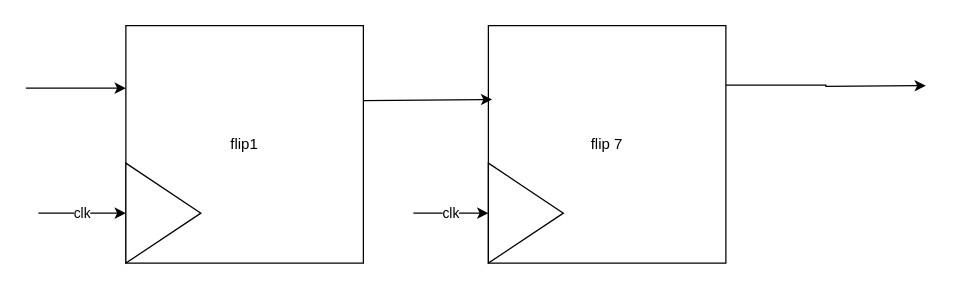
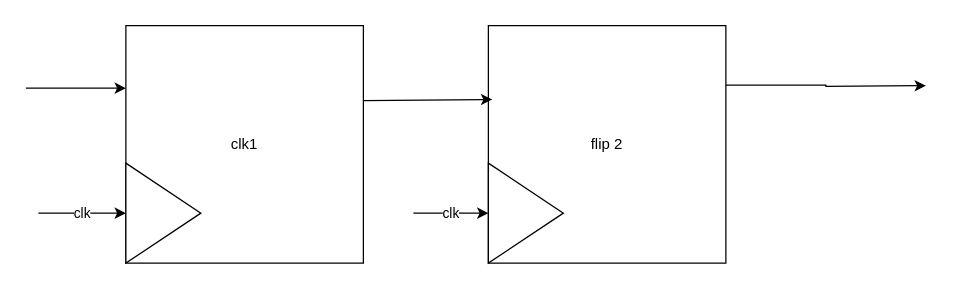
  <mxCell id="0" />
  <mxCell id="1" parent="0" />
- <mxCell id="2" value="flip1" style="whiteSpace=wrap;html=1;aspect=fixed;" parent="1" vertex="1"><mxGeometry x="100" y="20" width="190" height="190" as="geometry" /></mxCell>
+ <mxCell id="2" value="clk1" style="whiteSpace=wrap;html=1;aspect=fixed;" parent="1" vertex="1"><mxGeometry x="100" y="20" width="190" height="190" as="geometry" /></mxCell>
  <mxCell id="3" value="" style="triangle;whiteSpace=wrap;html=1;" parent="1" vertex="1"><mxGeometry x="100" y="130" width="60" height="80" as="geometry" /></mxCell>
  <mxCell id="4" style="edgeStyle=orthogonalEdgeStyle;rounded=0;orthogonalLoop=1;jettySize=auto;html=1;exitX=1;exitY=0.25;exitDx=0;exitDy=0;" parent="1" source="5" edge="1"><mxGeometry relative="1" as="geometry"><mxPoint x="740" y="68" as="targetPoint" /></mxGeometry></mxCell>
- <mxCell id="5" value="flip 7" style="whiteSpace=wrap;html=1;aspect=fixed;" parent="1" vertex="1"><mxGeometry x="390" y="20" width="190" height="190" as="geometry" /></mxCell>
+ <mxCell id="5" value="flip 2" style="whiteSpace=wrap;html=1;aspect=fixed;" parent="1" vertex="1"><mxGeometry x="390" y="20" width="190" height="190" as="geometry" /></mxCell>
  <mxCell id="6" value="" style="triangle;whiteSpace=wrap;html=1;" parent="1" vertex="1"><mxGeometry x="390" y="130" width="60" height="80" as="geometry" /></mxCell>
  <mxCell id="7" value="" style="endArrow=classic;html=1;rounded=0;entryX=0.016;entryY=0.311;entryDx=0;entryDy=0;entryPerimeter=0;" parent="1" target="5" edge="1"><mxGeometry width="50" height="50" relative="1" as="geometry"><mxPoint x="290" y="80" as="sourcePoint" /><mxPoint x="340" y="30" as="targetPoint" /></mxGeometry></mxCell>
  <mxCell id="8" value="" style="endArrow=classic;html=1;rounded=0;" parent="1" edge="1"><mxGeometry width="50" height="50" relative="1" as="geometry"><mxPoint x="20" y="70" as="sourcePoint" /><mxPoint x="100" y="70" as="targetPoint" /></mxGeometry></mxCell>
  <mxCell id="9" value="clk" style="endArrow=classic;html=1;rounded=0;" parent="1" edge="1"><mxGeometry width="50" height="50" relative="1" as="geometry"><mxPoint x="30" y="170" as="sourcePoint" /><mxPoint x="100" y="170" as="targetPoint" /></mxGeometry></mxCell>
  <mxCell id="10" value="clk" style="endArrow=classic;html=1;rounded=0;" parent="1" edge="1"><mxGeometry width="50" height="50" relative="1" as="geometry"><mxPoint x="330" y="170" as="sourcePoint" /><mxPoint x="390" y="170" as="targetPoint" /></mxGeometry></mxCell>
